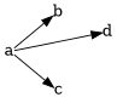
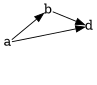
  digraph {
    rankdir=LR
    node [shape=plain]
    b
    d
    a
-   c
+   b -> d
    a -> b
    a -> d
-   a -> c
  }
